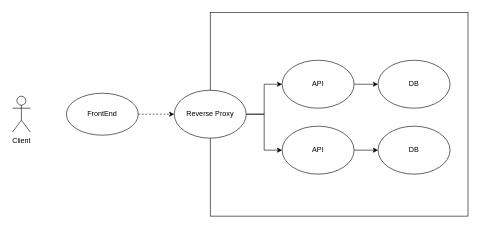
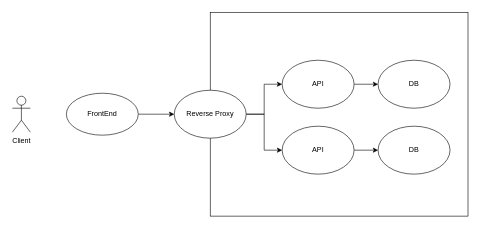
  <mxCell id="0" />
  <mxCell id="1" parent="0" />
  <mxCell id="2" value="" style="rounded=0;whiteSpace=wrap;html=1;" vertex="1" parent="1"><mxGeometry x="350" y="20" width="430" height="340" as="geometry" /></mxCell>
- <mxCell id="3" value="" style="edgeStyle=orthogonalEdgeStyle;rounded=0;orthogonalLoop=1;jettySize=auto;html=1;dashed=1;" edge="1" parent="1" source="14" target="7"><mxGeometry relative="1" as="geometry" /></mxCell>
+ <mxCell id="3" value="" style="edgeStyle=orthogonalEdgeStyle;rounded=0;orthogonalLoop=1;jettySize=auto;html=1;" edge="1" parent="1" source="14" target="7"><mxGeometry relative="1" as="geometry" /></mxCell>
  <mxCell id="4" value="Client" style="shape=umlActor;verticalLabelPosition=bottom;verticalAlign=top;html=1;outlineConnect=0;" vertex="1" parent="1"><mxGeometry x="20" y="160" width="30" height="60" as="geometry" /></mxCell>
  <mxCell id="5" value="" style="edgeStyle=orthogonalEdgeStyle;rounded=0;orthogonalLoop=1;jettySize=auto;html=1;" edge="1" parent="1" source="7" target="11"><mxGeometry relative="1" as="geometry" /></mxCell>
  <mxCell id="6" style="edgeStyle=orthogonalEdgeStyle;rounded=0;orthogonalLoop=1;jettySize=auto;html=1;entryX=0;entryY=0.5;entryDx=0;entryDy=0;" edge="1" parent="1" source="7" target="9"><mxGeometry relative="1" as="geometry" /></mxCell>
  <mxCell id="7" value="Reverse Proxy" style="ellipse;whiteSpace=wrap;html=1;" vertex="1" parent="1"><mxGeometry x="290" y="150" width="120" height="80" as="geometry" /></mxCell>
  <mxCell id="8" value="" style="edgeStyle=orthogonalEdgeStyle;rounded=0;orthogonalLoop=1;jettySize=auto;html=1;" edge="1" parent="1" source="9" target="12"><mxGeometry relative="1" as="geometry" /></mxCell>
  <mxCell id="9" value="API" style="ellipse;whiteSpace=wrap;html=1;" vertex="1" parent="1"><mxGeometry x="470" y="100" width="120" height="80" as="geometry" /></mxCell>
  <mxCell id="10" value="" style="edgeStyle=orthogonalEdgeStyle;rounded=0;orthogonalLoop=1;jettySize=auto;html=1;" edge="1" parent="1" source="11" target="13"><mxGeometry relative="1" as="geometry" /></mxCell>
  <mxCell id="11" value="API" style="ellipse;whiteSpace=wrap;html=1;" vertex="1" parent="1"><mxGeometry x="470" y="210" width="120" height="80" as="geometry" /></mxCell>
  <mxCell id="12" value="DB" style="ellipse;whiteSpace=wrap;html=1;" vertex="1" parent="1"><mxGeometry x="630" y="100" width="120" height="80" as="geometry" /></mxCell>
  <mxCell id="13" value="DB" style="ellipse;whiteSpace=wrap;html=1;" vertex="1" parent="1"><mxGeometry x="630" y="210" width="120" height="80" as="geometry" /></mxCell>
  <mxCell id="14" value="FrontEnd" style="ellipse;whiteSpace=wrap;html=1;" vertex="1" parent="1"><mxGeometry x="110" y="155" width="120" height="70" as="geometry" /></mxCell>
